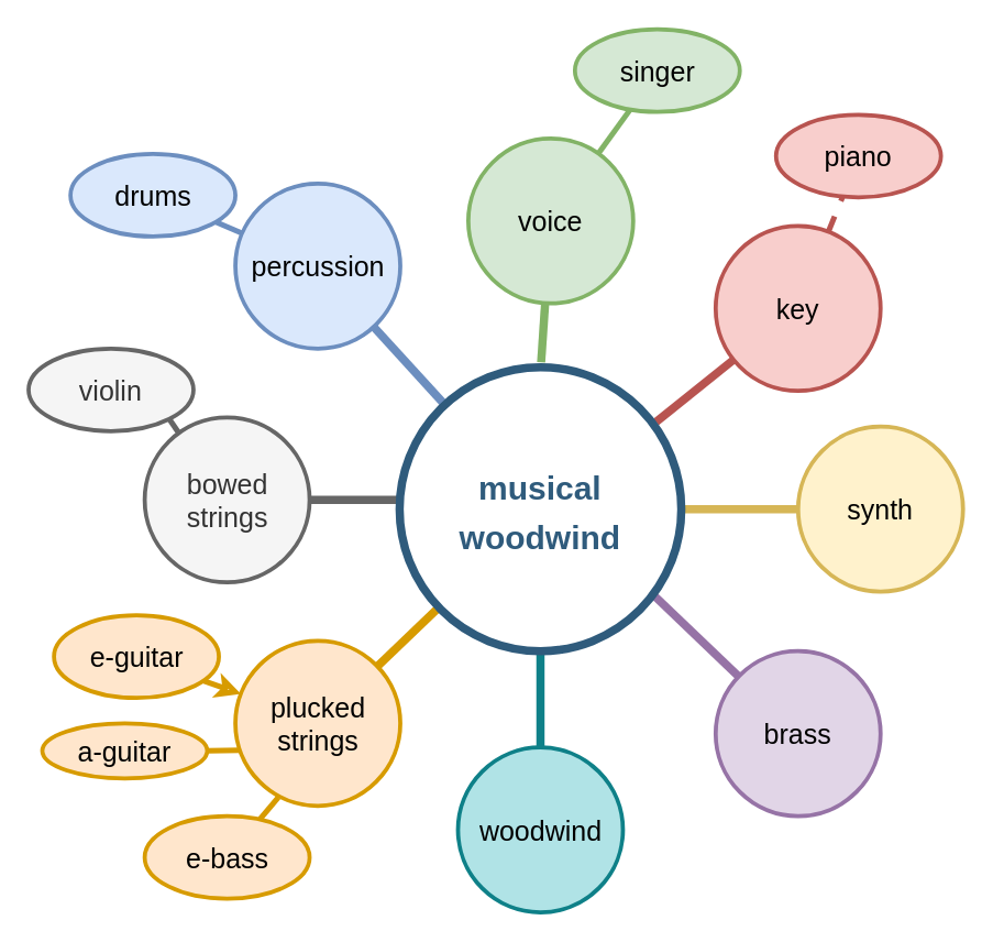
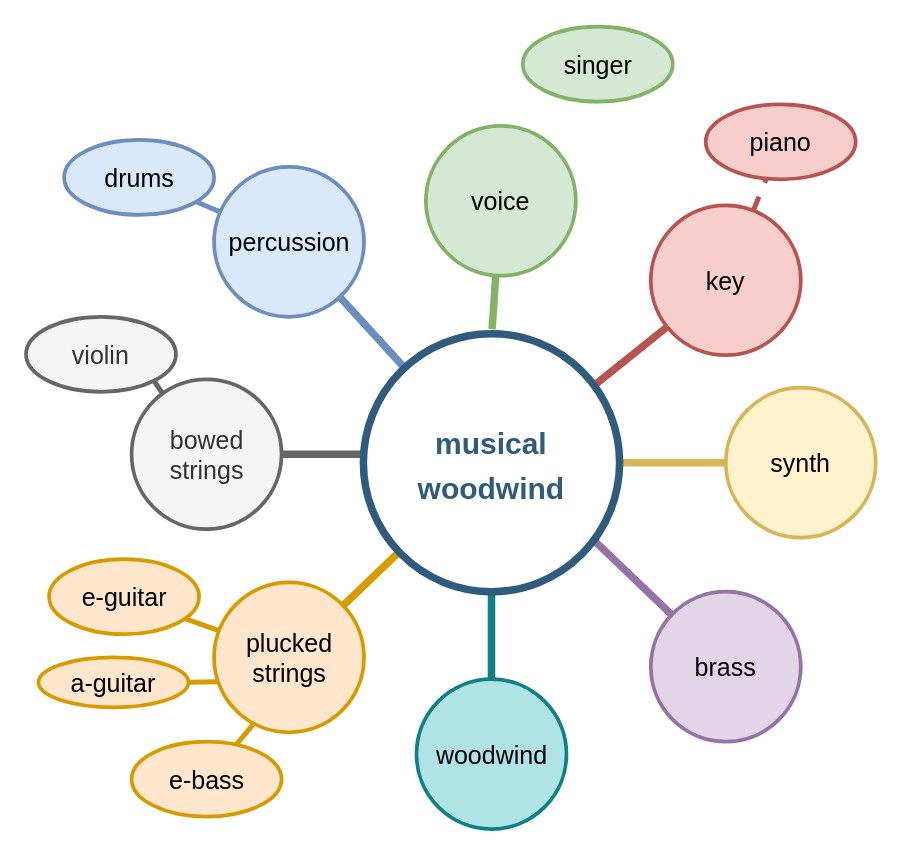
  <mxCell id="0" />
  <mxCell id="1" parent="0" />
  <mxCell id="2" value="" style="rounded=1;orthogonalLoop=1;jettySize=auto;html=1;endArrow=none;endFill=0;fillColor=#dae8fc;strokeColor=#6c8ebf;strokeWidth=4;" parent="1" source="3" target="5" edge="1"><mxGeometry relative="1" as="geometry" /></mxCell>
  <mxCell id="3" value="percussion" style="ellipse;whiteSpace=wrap;html=1;shadow=0;fontFamily=Helvetica;fontSize=20;align=center;strokeWidth=3;fillColor=#dae8fc;strokeColor=#6c8ebf;rounded=1;" parent="1" vertex="1"><mxGeometry x="170.5" y="133" width="120" height="120" as="geometry" /></mxCell>
  <mxCell id="4" style="endArrow=none;strokeWidth=6;strokeColor=#6c8ebf;html=1;rounded=1;fillColor=#dae8fc;" parent="1" source="32" target="3" edge="1"><mxGeometry relative="1" as="geometry" /></mxCell>
  <mxCell id="5" value="drums" style="ellipse;whiteSpace=wrap;html=1;fontSize=20;fillColor=#dae8fc;strokeColor=#6c8ebf;shadow=0;strokeWidth=3;rounded=1;" parent="1" vertex="1"><mxGeometry x="50.5" y="111.5" width="120" height="60" as="geometry" /></mxCell>
  <mxCell id="6" value="&lt;div&gt;bowed&lt;/div&gt;&lt;div&gt;strings&lt;br&gt;&lt;/div&gt;" style="ellipse;whiteSpace=wrap;html=1;shadow=0;fontFamily=Helvetica;fontSize=20;align=center;strokeWidth=3;fillColor=#f5f5f5;strokeColor=#666666;rounded=1;fontColor=#333333;" parent="1" vertex="1"><mxGeometry x="104.5" y="303" width="120" height="120" as="geometry" /></mxCell>
  <mxCell id="7" style="endArrow=none;strokeWidth=6;strokeColor=#666666;html=1;rounded=1;fillColor=#f5f5f5;entryX=1;entryY=0.5;entryDx=0;entryDy=0;" parent="1" target="6" edge="1"><mxGeometry relative="1" as="geometry"><mxPoint x="290" y="363" as="sourcePoint" /><mxPoint x="68.504" y="157.005" as="targetPoint" /></mxGeometry></mxCell>
  <mxCell id="8" value="violin" style="ellipse;whiteSpace=wrap;html=1;fontSize=20;fillColor=#f5f5f5;strokeColor=#666666;shadow=0;strokeWidth=3;rounded=1;fontColor=#333333;" parent="1" vertex="1"><mxGeometry x="20" y="253" width="120" height="60" as="geometry" /></mxCell>
  <mxCell id="9" value="" style="rounded=1;orthogonalLoop=1;jettySize=auto;html=1;endArrow=none;endFill=0;fillColor=#f5f5f5;strokeColor=#666666;strokeWidth=4;entryX=1;entryY=1;entryDx=0;entryDy=0;" parent="1" source="6" target="8" edge="1"><mxGeometry relative="1" as="geometry"><mxPoint x="126.741" y="366.755" as="sourcePoint" /><mxPoint x="23.695" y="337.796" as="targetPoint" /></mxGeometry></mxCell>
  <mxCell id="10" value="" style="rounded=1;orthogonalLoop=1;jettySize=auto;html=1;endArrow=none;endFill=0;fillColor=#ffe6cc;strokeColor=#d79b00;strokeWidth=4;exitX=0.033;exitY=0.663;exitDx=0;exitDy=0;exitPerimeter=0;" parent="1" source="11" target="13" edge="1"><mxGeometry relative="1" as="geometry" /></mxCell>
  <mxCell id="11" value="&lt;div&gt;plucked&lt;/div&gt;&lt;div&gt;strings&lt;br&gt;&lt;/div&gt;" style="ellipse;whiteSpace=wrap;html=1;shadow=0;fontFamily=Helvetica;fontSize=20;align=center;strokeWidth=3;fillColor=#ffe6cc;strokeColor=#d79b00;rounded=1;" parent="1" vertex="1"><mxGeometry x="170.5" y="465.55" width="120" height="120" as="geometry" /></mxCell>
  <mxCell id="12" style="endArrow=none;strokeWidth=6;strokeColor=#d79b00;html=1;rounded=1;fillColor=#ffe6cc;" parent="1" source="32" target="11" edge="1"><mxGeometry relative="1" as="geometry"><mxPoint x="142.509" y="1031.484" as="sourcePoint" /></mxGeometry></mxCell>
  <mxCell id="13" value="a-guitar" style="ellipse;whiteSpace=wrap;html=1;fontSize=20;fillColor=#ffe6cc;strokeColor=#d79b00;shadow=0;strokeWidth=3;rounded=1;" parent="1" vertex="1"><mxGeometry x="30" y="525.55" width="120" height="40" as="geometry" /></mxCell>
- <mxCell id="14" style="edgeStyle=none;rounded=1;orthogonalLoop=1;jettySize=auto;html=1;endArrow=classic;endFill=0;strokeColor=#d79b00;strokeWidth=4;fillColor=#ffe6cc;entryX=0.033;entryY=0.321;entryDx=0;entryDy=0;entryPerimeter=0;" parent="1" source="15" target="11" edge="1"><mxGeometry relative="1" as="geometry" /></mxCell>
+ <mxCell id="14" style="edgeStyle=none;rounded=1;orthogonalLoop=1;jettySize=auto;html=1;endArrow=none;endFill=0;strokeColor=#d79b00;strokeWidth=4;fillColor=#ffe6cc;entryX=0.033;entryY=0.321;entryDx=0;entryDy=0;entryPerimeter=0;" parent="1" source="15" target="11" edge="1"><mxGeometry relative="1" as="geometry" /></mxCell>
  <mxCell id="15" value="e-guitar" style="ellipse;whiteSpace=wrap;html=1;fontSize=20;fillColor=#ffe6cc;strokeColor=#d79b00;shadow=0;strokeWidth=3;rounded=1;" parent="1" vertex="1"><mxGeometry x="38.5" y="447" width="120" height="60" as="geometry" /></mxCell>
  <mxCell id="16" value="" style="rounded=1;orthogonalLoop=1;jettySize=auto;html=1;endArrow=none;endFill=0;fillColor=#ffe6cc;strokeColor=#d79b00;strokeWidth=4;exitX=0.26;exitY=0.948;exitDx=0;exitDy=0;exitPerimeter=0;" parent="1" source="11" target="17" edge="1"><mxGeometry relative="1" as="geometry"><mxPoint x="32.791" y="664.498" as="sourcePoint" /></mxGeometry></mxCell>
  <mxCell id="17" value="e-bass" style="ellipse;whiteSpace=wrap;html=1;fontSize=20;fillColor=#ffe6cc;strokeColor=#d79b00;shadow=0;strokeWidth=3;rounded=1;" parent="1" vertex="1"><mxGeometry x="104.5" y="593" width="120" height="60" as="geometry" /></mxCell>
  <mxCell id="18" value="voice" style="ellipse;whiteSpace=wrap;html=1;shadow=0;fontFamily=Helvetica;fontSize=20;align=center;strokeWidth=3;fillColor=#d5e8d4;strokeColor=#82b366;rounded=1;" parent="1" vertex="1"><mxGeometry x="340" y="100.13" width="120" height="120" as="geometry" /></mxCell>
  <mxCell id="19" style="endArrow=none;strokeWidth=6;strokeColor=#82b366;html=1;rounded=1;fillColor=#d5e8d4;" parent="1" target="18" edge="1"><mxGeometry relative="1" as="geometry"><mxPoint x="393" y="263" as="sourcePoint" /></mxGeometry></mxCell>
- <mxCell id="20" style="edgeStyle=none;rounded=1;orthogonalLoop=1;jettySize=auto;html=1;endArrow=none;endFill=0;strokeColor=#82b366;strokeWidth=4;fillColor=#d5e8d4;" parent="1" source="21" target="18" edge="1"><mxGeometry relative="1" as="geometry" /></mxCell>
  <mxCell id="21" value="singer" style="ellipse;whiteSpace=wrap;html=1;fontSize=20;fillColor=#d5e8d4;strokeColor=#82b366;shadow=0;strokeWidth=3;rounded=1;" parent="1" vertex="1"><mxGeometry x="417.57" y="20.88" width="120" height="60" as="geometry" /></mxCell>
  <mxCell id="22" value="" style="rounded=1;orthogonalLoop=1;jettySize=auto;html=1;endArrow=none;endFill=0;fillColor=#f8cecc;strokeColor=#b85450;strokeWidth=4;dashed=1;" parent="1" source="23" target="25" edge="1"><mxGeometry relative="1" as="geometry" /></mxCell>
  <mxCell id="23" value="key" style="ellipse;whiteSpace=wrap;html=1;shadow=0;fontFamily=Helvetica;fontSize=20;align=center;strokeWidth=3;fillColor=#f8cecc;strokeColor=#b85450;rounded=1;" parent="1" vertex="1"><mxGeometry x="520" y="163.75" width="120" height="120" as="geometry" /></mxCell>
  <mxCell id="24" style="endArrow=none;strokeWidth=6;strokeColor=#b85450;html=1;rounded=1;fillColor=#f8cecc;exitX=0.91;exitY=0.193;exitDx=0;exitDy=0;exitPerimeter=0;" parent="1" source="32" target="23" edge="1"><mxGeometry relative="1" as="geometry"><mxPoint x="480" y="303" as="sourcePoint" /></mxGeometry></mxCell>
  <mxCell id="25" value="piano" style="ellipse;whiteSpace=wrap;html=1;fontSize=20;fillColor=#f8cecc;strokeColor=#b85450;shadow=0;strokeWidth=3;rounded=1;" parent="1" vertex="1"><mxGeometry x="563.93" y="83" width="120" height="60" as="geometry" /></mxCell>
  <mxCell id="26" value="synth" style="ellipse;whiteSpace=wrap;html=1;shadow=0;fontFamily=Helvetica;fontSize=20;align=center;strokeWidth=3;fillColor=#fff2cc;strokeColor=#d6b656;rounded=1;" parent="1" vertex="1"><mxGeometry x="580" y="309.75" width="120" height="120" as="geometry" /></mxCell>
  <mxCell id="27" style="endArrow=none;strokeWidth=6;strokeColor=#d6b656;html=1;rounded=1;fillColor=#fff2cc;exitX=1;exitY=0.5;exitDx=0;exitDy=0;" parent="1" source="32" target="26" edge="1"><mxGeometry relative="1" as="geometry"><mxPoint x="500" y="370" as="sourcePoint" /></mxGeometry></mxCell>
  <mxCell id="28" value="brass" style="ellipse;whiteSpace=wrap;html=1;shadow=0;fontFamily=Helvetica;fontSize=20;align=center;strokeWidth=3;fillColor=#e1d5e7;strokeColor=#9673a6;rounded=1;" parent="1" vertex="1"><mxGeometry x="520" y="473" width="120" height="120" as="geometry" /></mxCell>
  <mxCell id="29" style="endArrow=none;strokeWidth=6;strokeColor=#9673a6;html=1;rounded=1;fillColor=#e1d5e7;exitX=0.9;exitY=0.801;exitDx=0;exitDy=0;exitPerimeter=0;" parent="1" source="32" target="28" edge="1"><mxGeometry relative="1" as="geometry"><mxPoint x="659.999" y="764.501" as="sourcePoint" /></mxGeometry></mxCell>
  <mxCell id="30" value="woodwind" style="ellipse;whiteSpace=wrap;html=1;shadow=0;fontFamily=Helvetica;fontSize=20;align=center;strokeWidth=3;fillColor=#b0e3e6;rounded=1;strokeColor=#0e8088;" parent="1" vertex="1"><mxGeometry x="332.5" y="543" width="120" height="120" as="geometry" /></mxCell>
  <mxCell id="31" style="endArrow=none;strokeWidth=6;html=1;rounded=1;fillColor=#b0e3e6;strokeColor=#0e8088;exitX=0.5;exitY=1;exitDx=0;exitDy=0;" parent="1" target="30" edge="1" source="32"><mxGeometry relative="1" as="geometry"><mxPoint x="400" y="513" as="sourcePoint" /></mxGeometry></mxCell>
  <mxCell id="32" value="&lt;font style=&quot;font-size: 24px;&quot;&gt;musical woodwind&lt;/font&gt;" style="ellipse;whiteSpace=wrap;html=1;shadow=0;fontFamily=Helvetica;fontSize=30;fontColor=#2F5B7C;align=center;strokeColor=#2F5B7C;strokeWidth=6;fillColor=#FFFFFF;fontStyle=1;gradientColor=none;rounded=1;" parent="1" vertex="1"><mxGeometry x="290" y="266.5" width="205" height="206.5" as="geometry" /></mxCell>
